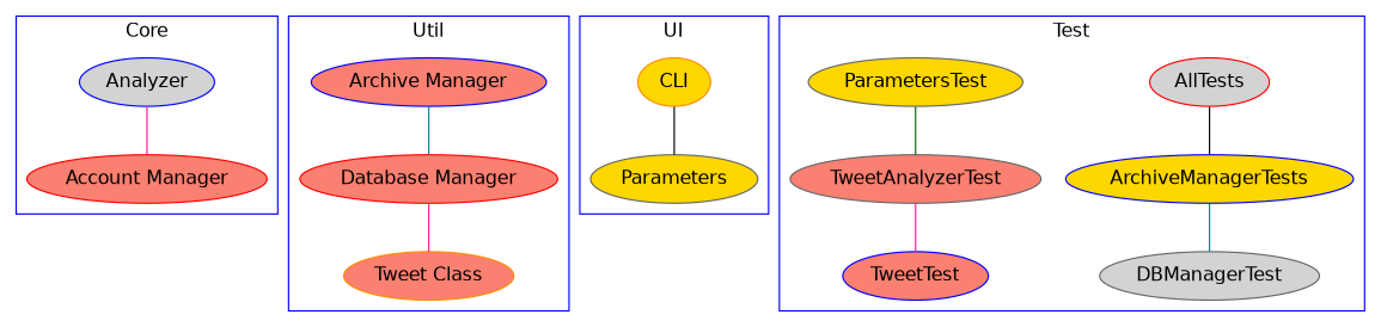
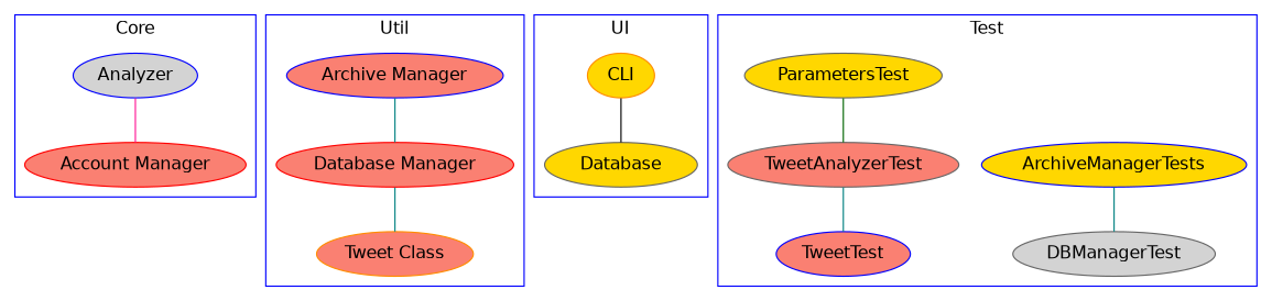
  graph {
    fontname="DejaVu Sans"
    node [color=blue fillcolor=salmon fontname="DejaVu Sans" style=filled]
    edge [color=teal fontname="DejaVu Sans"]
    Analyzer [fillcolor=lightgrey]
    "Account Manager" [color=red]
    "Archive Manager"
    "Database Manager" [color=red]
    "Tweet Class" [color=darkorange]
    CLI [color=darkorange fillcolor=gold]
-   Parameters [color=gray40 fillcolor=gold]
-   AllTests [color=red fillcolor=lightgrey]
+   Parameters [color=gray40 fillcolor=gold label=Database]
    ArchiveManagerTests [fillcolor=gold]
    DBManagerTest [color=gray40 fillcolor=lightgrey]
    ParametersTest [color=gray40 fillcolor=gold]
    TweetAnalyzerTest [color=gray40]
    TweetTest
    subgraph cluster_1 {
      color=blue
      label=Core
      Analyzer
      "Account Manager"
    }
    subgraph cluster_2 {
      color=blue
      label=Util
      "Archive Manager"
      "Database Manager"
      "Tweet Class"
    }
    subgraph cluster_3 {
      color=blue
      label=UI
      CLI
      Parameters
    }
    subgraph cluster_4 {
      color=blue
      label=Test
-     AllTests
      ArchiveManagerTests
      DBManagerTest
      ParametersTest
      TweetAnalyzerTest
      TweetTest
    }
    Analyzer -- "Account Manager" [color=deeppink]
    "Archive Manager" -- "Database Manager"
-   "Database Manager" -- "Tweet Class" [color=deeppink]
+   "Database Manager" -- "Tweet Class"
    CLI -- Parameters [color=black]
-   AllTests -- ArchiveManagerTests [color=black]
    ArchiveManagerTests -- DBManagerTest
    ParametersTest -- TweetAnalyzerTest [color=darkgreen]
-   TweetAnalyzerTest -- TweetTest [color=deeppink]
+   TweetAnalyzerTest -- TweetTest
  }
